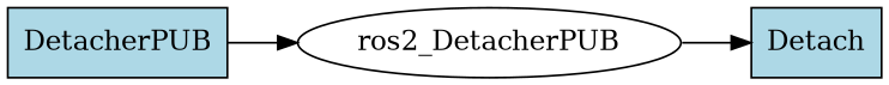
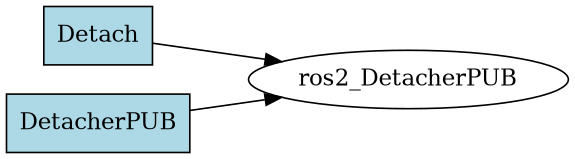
  digraph {
    rankdir=LR
    node [fillcolor=lightblue shape=box style=filled]
    n1 [fillcolor=white label=ros2_DetacherPUB shape=ellipse]
    Detach
    DetacherPUB
-   n1 -> Detach
+   Detach -> n1
    DetacherPUB -> n1
  }
